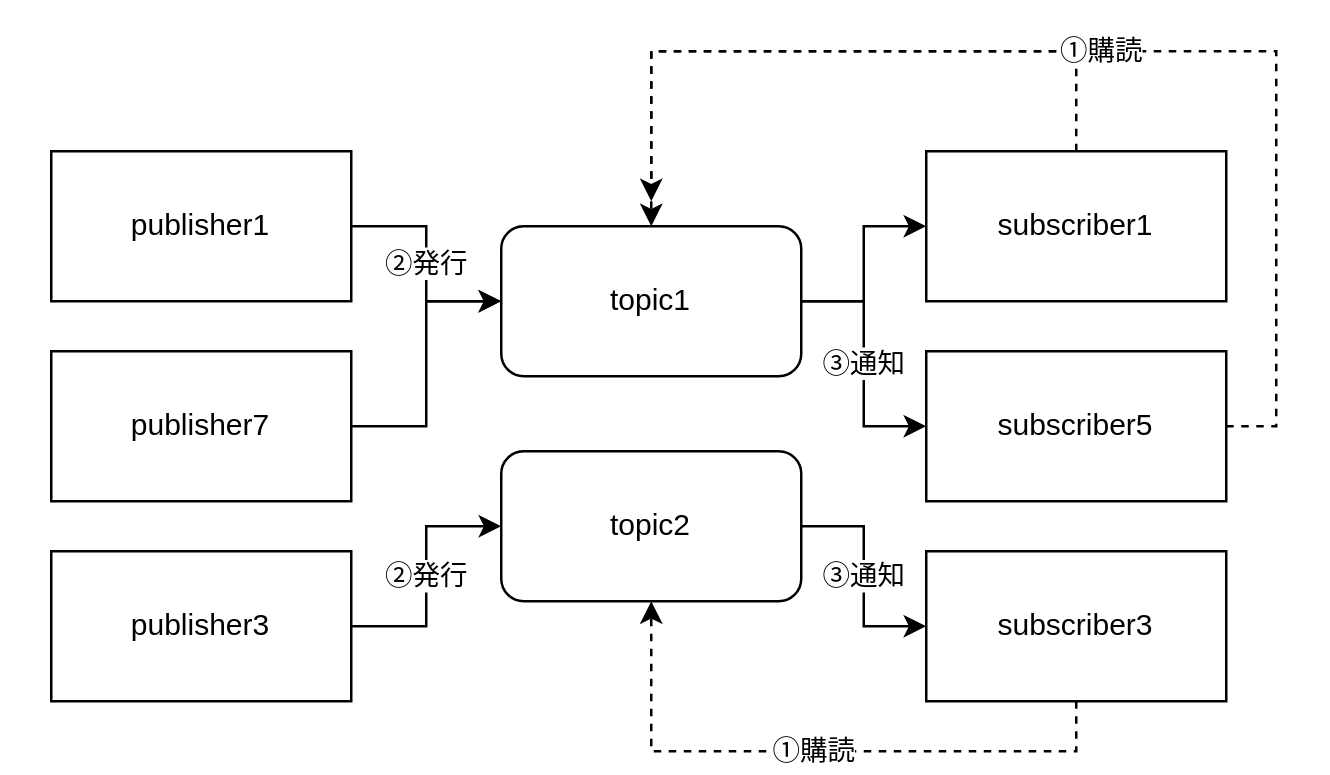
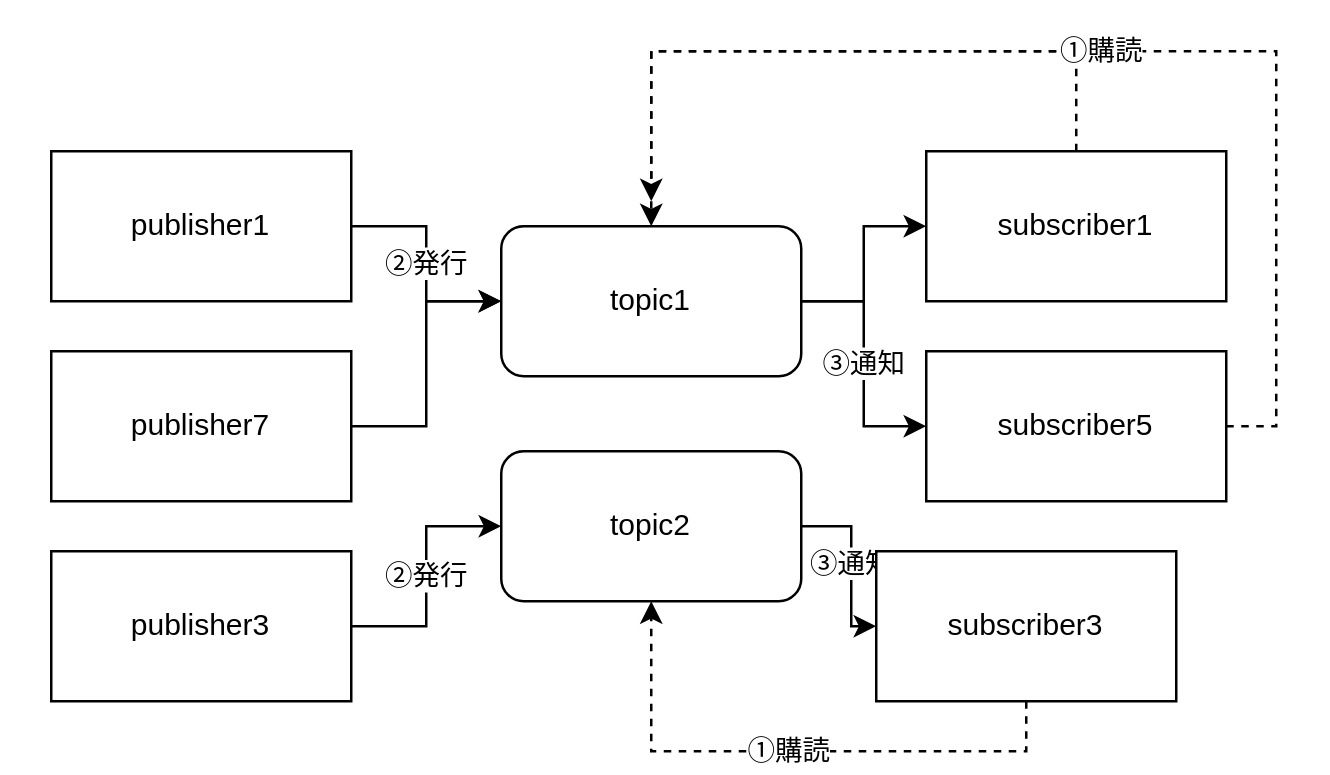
  <mxCell id="0" />
  <mxCell id="1" parent="0" />
  <mxCell id="2" value="②発行" style="edgeStyle=orthogonalEdgeStyle;rounded=0;orthogonalLoop=1;jettySize=auto;html=1;entryX=0;entryY=0.5;entryDx=0;entryDy=0;" edge="1" parent="1" source="3" target="10"><mxGeometry relative="1" as="geometry" /></mxCell>
  <mxCell id="3" value="publisher1" style="rounded=0;whiteSpace=wrap;html=1;" vertex="1" parent="1"><mxGeometry x="20" y="60" width="120" height="60" as="geometry" /></mxCell>
  <mxCell id="4" style="edgeStyle=orthogonalEdgeStyle;rounded=0;orthogonalLoop=1;jettySize=auto;html=1;entryX=0;entryY=0.5;entryDx=0;entryDy=0;" edge="1" parent="1" source="5" target="10"><mxGeometry relative="1" as="geometry" /></mxCell>
  <mxCell id="5" value="publisher7" style="rounded=0;whiteSpace=wrap;html=1;" vertex="1" parent="1"><mxGeometry x="20" y="140" width="120" height="60" as="geometry" /></mxCell>
  <mxCell id="6" value="②発行" style="edgeStyle=orthogonalEdgeStyle;rounded=0;orthogonalLoop=1;jettySize=auto;html=1;entryX=0;entryY=0.5;entryDx=0;entryDy=0;" edge="1" parent="1" source="7" target="12"><mxGeometry relative="1" as="geometry" /></mxCell>
  <mxCell id="7" value="publisher3" style="rounded=0;whiteSpace=wrap;html=1;" vertex="1" parent="1"><mxGeometry x="20" y="220" width="120" height="60" as="geometry" /></mxCell>
  <mxCell id="8" style="edgeStyle=orthogonalEdgeStyle;rounded=0;orthogonalLoop=1;jettySize=auto;html=1;" edge="1" parent="1" source="10" target="14"><mxGeometry relative="1" as="geometry" /></mxCell>
  <mxCell id="9" value="③通知" style="edgeStyle=orthogonalEdgeStyle;rounded=0;orthogonalLoop=1;jettySize=auto;html=1;" edge="1" parent="1" source="10" target="16"><mxGeometry relative="1" as="geometry" /></mxCell>
  <mxCell id="10" value="topic1" style="rounded=1;whiteSpace=wrap;html=1;" vertex="1" parent="1"><mxGeometry x="200" y="90" width="120" height="60" as="geometry" /></mxCell>
  <mxCell id="11" value="③通知" style="edgeStyle=orthogonalEdgeStyle;rounded=0;orthogonalLoop=1;jettySize=auto;html=1;" edge="1" parent="1" source="12" target="18"><mxGeometry relative="1" as="geometry" /></mxCell>
  <mxCell id="12" value="topic2" style="rounded=1;whiteSpace=wrap;html=1;" vertex="1" parent="1"><mxGeometry x="200" y="180" width="120" height="60" as="geometry" /></mxCell>
  <mxCell id="13" style="edgeStyle=orthogonalEdgeStyle;rounded=0;orthogonalLoop=1;jettySize=auto;html=1;entryX=0.5;entryY=0;entryDx=0;entryDy=0;dashed=1;" edge="1" parent="1" source="14" target="10"><mxGeometry relative="1" as="geometry"><Array as="points"><mxPoint x="430" y="20" /><mxPoint x="260" y="20" /></Array></mxGeometry></mxCell>
  <mxCell id="14" value="subscriber1" style="rounded=0;whiteSpace=wrap;html=1;" vertex="1" parent="1"><mxGeometry x="370" y="60" width="120" height="60" as="geometry" /></mxCell>
  <mxCell id="15" value="①購読" style="edgeStyle=orthogonalEdgeStyle;rounded=0;orthogonalLoop=1;jettySize=auto;html=1;dashed=1;exitX=1;exitY=0.5;exitDx=0;exitDy=0;" edge="1" parent="1" source="16"><mxGeometry relative="1" as="geometry"><mxPoint x="260" y="80" as="targetPoint" /><Array as="points"><mxPoint x="510" y="170" /><mxPoint x="510" y="20" /><mxPoint x="260" y="20" /></Array></mxGeometry></mxCell>
  <mxCell id="16" value="subscriber5" style="rounded=0;whiteSpace=wrap;html=1;" vertex="1" parent="1"><mxGeometry x="370" y="140" width="120" height="60" as="geometry" /></mxCell>
  <mxCell id="17" value="①購読" style="edgeStyle=orthogonalEdgeStyle;rounded=0;orthogonalLoop=1;jettySize=auto;html=1;entryX=0.5;entryY=1;entryDx=0;entryDy=0;dashed=1;exitX=0.5;exitY=1;exitDx=0;exitDy=0;" edge="1" parent="1" source="18" target="12"><mxGeometry relative="1" as="geometry" /></mxCell>
- <mxCell id="18" value="subscriber3" style="rounded=0;whiteSpace=wrap;html=1;" vertex="1" parent="1"><mxGeometry x="370" y="220" width="120" height="60" as="geometry" /></mxCell>
+ <mxCell id="18" value="subscriber3" style="rounded=0;whiteSpace=wrap;html=1;" vertex="1" parent="1"><mxGeometry x="350" y="220" width="120" height="60" as="geometry" /></mxCell>
